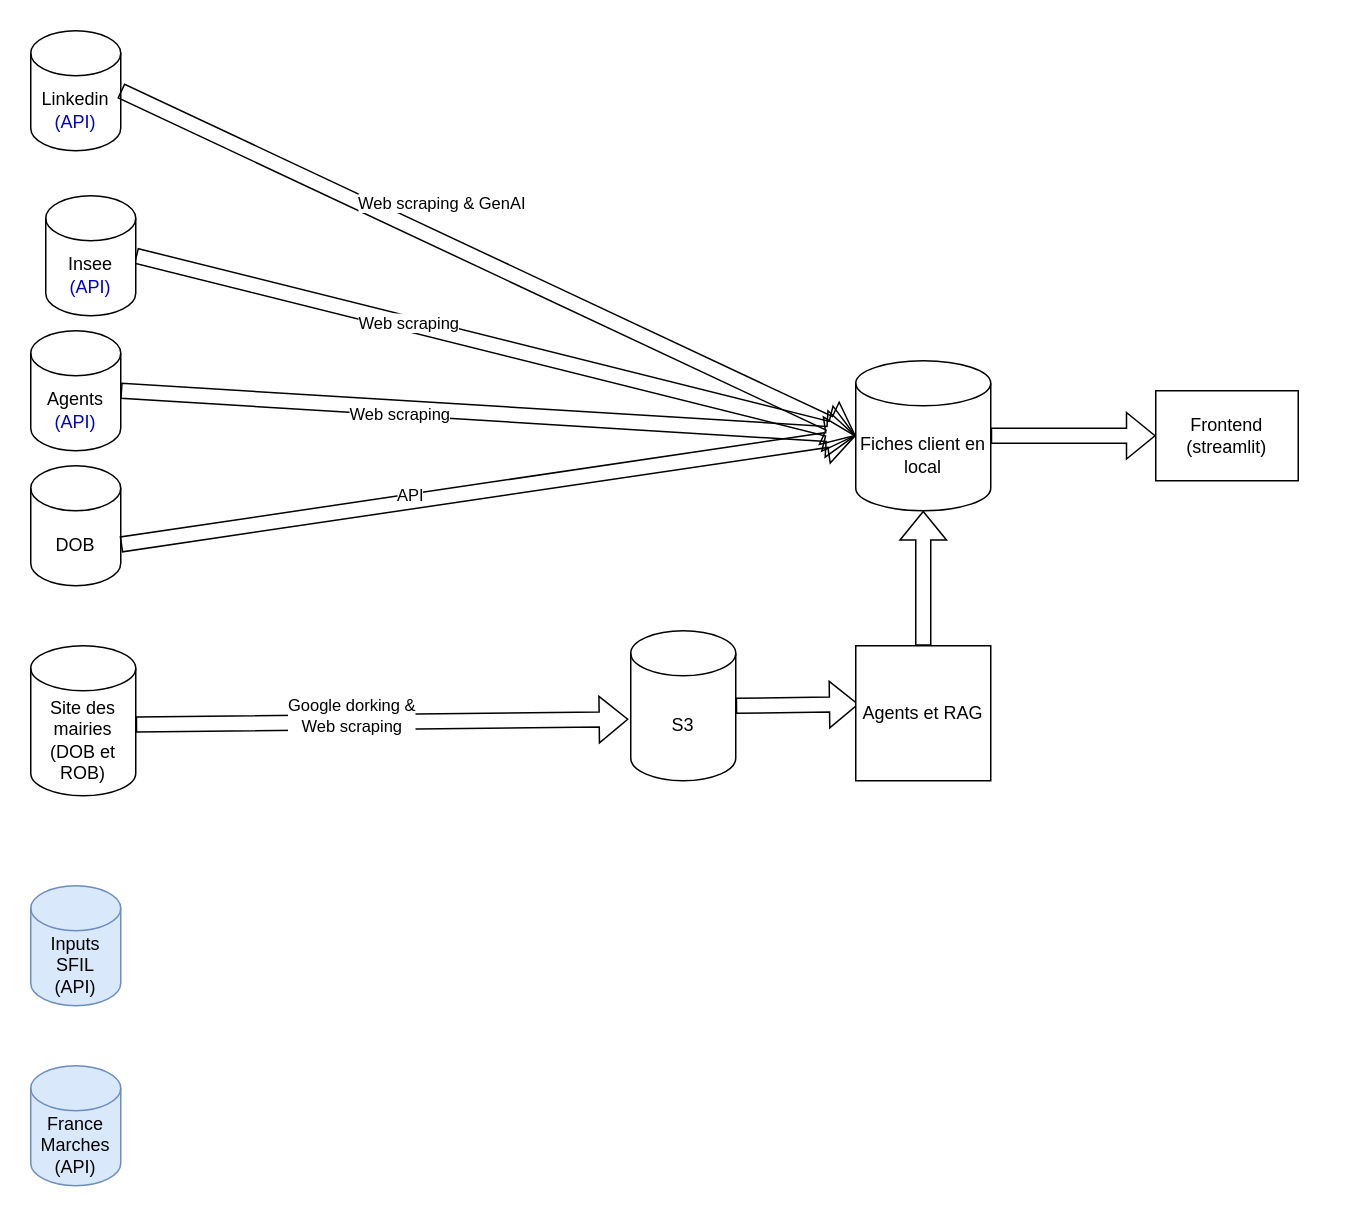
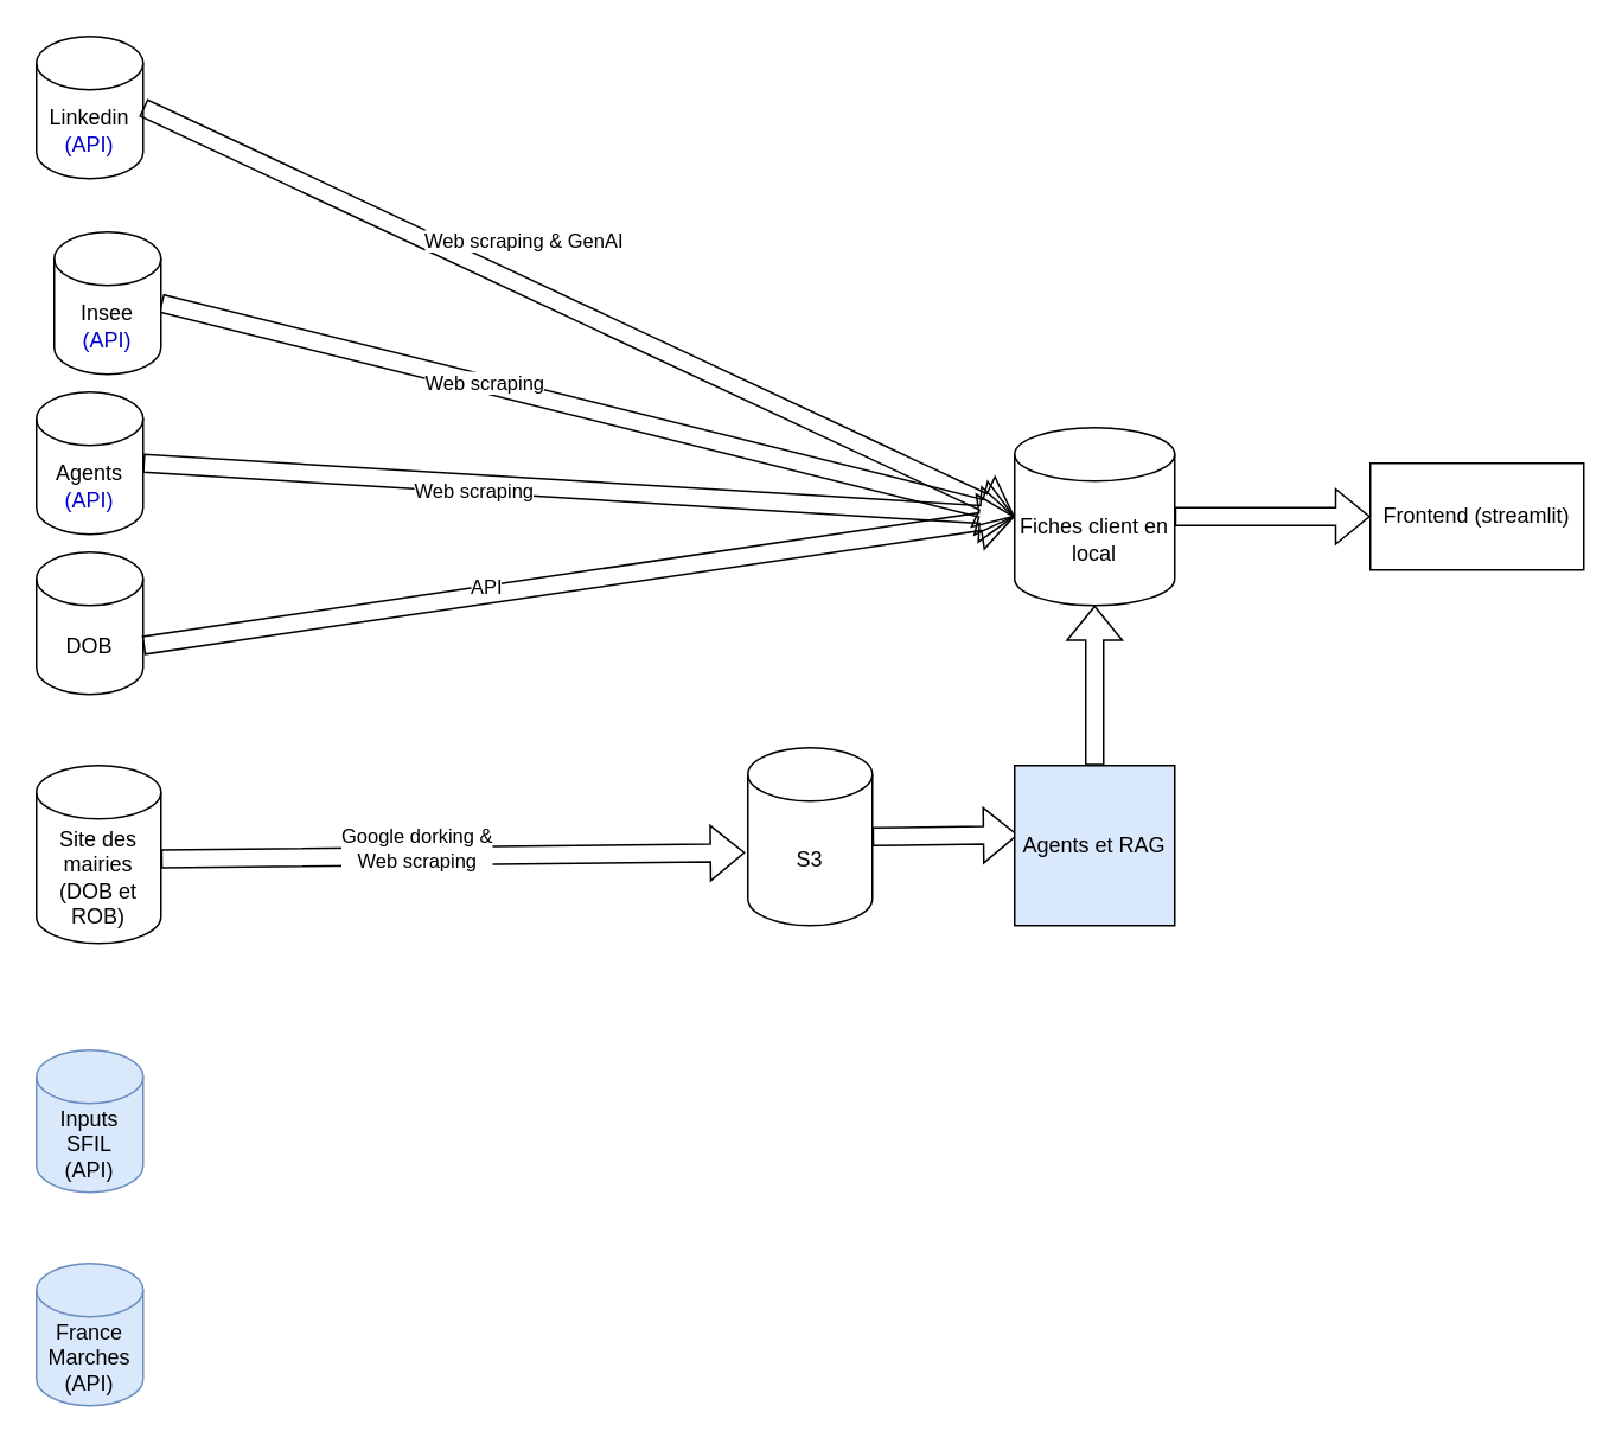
  <mxCell id="0" />
  <mxCell id="1" parent="0" />
  <mxCell id="2" value="" style="shape=flexArrow;endArrow=classic;html=1;rounded=0;exitX=1;exitY=0.5;exitDx=0;exitDy=0;exitPerimeter=0;entryX=0;entryY=0.5;entryDx=0;entryDy=0;entryPerimeter=0;" parent="1" source="9" target="12" edge="1"><mxGeometry width="50" height="50" relative="1" as="geometry"><mxPoint x="90" y="630" as="sourcePoint" /><mxPoint x="340" y="330" as="targetPoint" /></mxGeometry></mxCell>
  <mxCell id="3" value="Web scraping" style="edgeLabel;html=1;align=center;verticalAlign=middle;resizable=0;points=[];" parent="2" vertex="1" connectable="0"><mxGeometry x="-0.124" y="4" relative="1" as="geometry"><mxPoint x="-29" y="6" as="offset" /></mxGeometry></mxCell>
  <mxCell id="4" value="" style="shape=flexArrow;endArrow=classic;html=1;rounded=0;exitX=1;exitY=0.5;exitDx=0;exitDy=0;exitPerimeter=0;entryX=0;entryY=0.5;entryDx=0;entryDy=0;entryPerimeter=0;" parent="1" source="8" target="12" edge="1"><mxGeometry width="50" height="50" relative="1" as="geometry"><mxPoint x="90" y="720" as="sourcePoint" /><mxPoint x="340" y="588" as="targetPoint" /></mxGeometry></mxCell>
  <mxCell id="5" value="Web scraping" style="edgeLabel;html=1;align=center;verticalAlign=middle;resizable=0;points=[];" parent="4" vertex="1" connectable="0"><mxGeometry x="-0.124" y="4" relative="1" as="geometry"><mxPoint x="-30" y="-4" as="offset" /></mxGeometry></mxCell>
  <mxCell id="6" value="&lt;div&gt;Linkedin&lt;/div&gt;&lt;span style=&quot;color: rgb(0, 127, 255);&quot;&gt;&lt;span style=&quot;color: rgb(0, 0, 204);&quot;&gt;(API)&lt;/span&gt;&lt;/span&gt;" style="shape=cylinder3;whiteSpace=wrap;html=1;boundedLbl=1;backgroundOutline=1;size=15;" parent="1" vertex="1"><mxGeometry x="20" y="20" width="60" height="80" as="geometry" /></mxCell>
  <mxCell id="7" value="DOB" style="shape=cylinder3;whiteSpace=wrap;html=1;boundedLbl=1;backgroundOutline=1;size=15;" parent="1" vertex="1"><mxGeometry x="20" y="310" width="60" height="80" as="geometry" /></mxCell>
  <mxCell id="8" value="&lt;div&gt;Insee&lt;/div&gt;&lt;div&gt;&lt;span style=&quot;color: rgb(0, 127, 255);&quot;&gt;&lt;span style=&quot;color: rgb(0, 0, 204);&quot;&gt;(API)&lt;/span&gt;&lt;/span&gt;&lt;/div&gt;" style="shape=cylinder3;whiteSpace=wrap;html=1;boundedLbl=1;backgroundOutline=1;size=15;" parent="1" vertex="1"><mxGeometry x="30" y="130" width="60" height="80" as="geometry" /></mxCell>
  <mxCell id="9" value="&lt;div&gt;Agents&lt;/div&gt;&lt;div&gt;&lt;span style=&quot;color: rgb(0, 127, 255);&quot;&gt;&lt;span style=&quot;color: rgb(0, 0, 204);&quot;&gt;(API)&lt;/span&gt;&lt;/span&gt;&lt;/div&gt;" style="shape=cylinder3;whiteSpace=wrap;html=1;boundedLbl=1;backgroundOutline=1;size=15;" parent="1" vertex="1"><mxGeometry x="20" y="220" width="60" height="80" as="geometry" /></mxCell>
  <mxCell id="10" value="&lt;div&gt;Site des mairies (DOB et ROB)&lt;/div&gt;" style="shape=cylinder3;whiteSpace=wrap;html=1;boundedLbl=1;backgroundOutline=1;size=15;" parent="1" vertex="1"><mxGeometry x="20" y="430" width="70" height="100" as="geometry" /></mxCell>
  <mxCell id="11" value="S3" style="shape=cylinder3;whiteSpace=wrap;html=1;boundedLbl=1;backgroundOutline=1;size=15;" parent="1" vertex="1"><mxGeometry x="420" y="420" width="70" height="100" as="geometry" /></mxCell>
  <mxCell id="12" value="Fiches client en local" style="shape=cylinder3;whiteSpace=wrap;html=1;boundedLbl=1;backgroundOutline=1;size=15;" parent="1" vertex="1"><mxGeometry x="570" y="240" width="90" height="100" as="geometry" /></mxCell>
  <mxCell id="13" value="" style="shape=flexArrow;endArrow=classic;html=1;rounded=0;exitX=1;exitY=0;exitDx=0;exitDy=52.5;exitPerimeter=0;entryX=-0.022;entryY=0.59;entryDx=0;entryDy=0;entryPerimeter=0;" parent="1" source="10" target="11" edge="1"><mxGeometry width="50" height="50" relative="1" as="geometry"><mxPoint x="80" y="460" as="sourcePoint" /><mxPoint x="420" y="450" as="targetPoint" /></mxGeometry></mxCell>
  <mxCell id="14" value="Google dorking &amp;amp;&lt;div&gt;Web scraping&lt;/div&gt;" style="edgeLabel;html=1;align=center;verticalAlign=middle;resizable=0;points=[];" parent="13" vertex="1" connectable="0"><mxGeometry x="-0.124" y="4" relative="1" as="geometry"><mxPoint as="offset" /></mxGeometry></mxCell>
  <mxCell id="15" value="" style="shape=flexArrow;endArrow=classic;html=1;rounded=0;exitX=1;exitY=0.5;exitDx=0;exitDy=0;exitPerimeter=0;entryX=0;entryY=0.5;entryDx=0;entryDy=0;entryPerimeter=0;" parent="1" source="6" target="12" edge="1"><mxGeometry width="50" height="50" relative="1" as="geometry"><mxPoint x="140" y="150" as="sourcePoint" /><mxPoint x="390" y="140" as="targetPoint" /></mxGeometry></mxCell>
  <mxCell id="16" value="Web scraping &amp;amp; GenAI" style="edgeLabel;html=1;align=center;verticalAlign=middle;resizable=0;points=[];" parent="15" vertex="1" connectable="0"><mxGeometry x="-0.124" y="4" relative="1" as="geometry"><mxPoint x="-3" y="-23" as="offset" /></mxGeometry></mxCell>
  <mxCell id="17" value="" style="shape=flexArrow;endArrow=classic;html=1;rounded=0;exitX=1;exitY=0;exitDx=0;exitDy=52.5;exitPerimeter=0;" parent="1" source="7" edge="1"><mxGeometry width="50" height="50" relative="1" as="geometry"><mxPoint x="140" y="320" as="sourcePoint" /><mxPoint x="570" y="290" as="targetPoint" /></mxGeometry></mxCell>
  <mxCell id="18" value="API" style="edgeLabel;html=1;align=center;verticalAlign=middle;resizable=0;points=[];" parent="17" vertex="1" connectable="0"><mxGeometry x="-0.124" y="4" relative="1" as="geometry"><mxPoint x="-22" y="3" as="offset" /></mxGeometry></mxCell>
  <mxCell id="19" value="" style="shape=flexArrow;endArrow=classic;html=1;rounded=0;exitX=1;exitY=0.5;exitDx=0;exitDy=0;exitPerimeter=0;entryX=0.022;entryY=0.433;entryDx=0;entryDy=0;entryPerimeter=0;" parent="1" source="11" target="20" edge="1"><mxGeometry width="50" height="50" relative="1" as="geometry"><mxPoint x="430" y="439.5" as="sourcePoint" /><mxPoint x="650" y="430" as="targetPoint" /></mxGeometry></mxCell>
- <mxCell id="20" value="Agents et RAG" style="whiteSpace=wrap;html=1;aspect=fixed;" parent="1" vertex="1"><mxGeometry x="570" y="430" width="90" height="90" as="geometry" /></mxCell>
- <mxCell id="21" value="Frontend (streamlit)" style="rounded=0;whiteSpace=wrap;html=1;" parent="1" vertex="1"><mxGeometry x="770" y="260" width="95" height="60" as="geometry" /></mxCell>
+ <mxCell id="20" value="Agents et RAG" style="whiteSpace=wrap;html=1;aspect=fixed;fillColor=#dae8fc;" parent="1" vertex="1"><mxGeometry x="570" y="430" width="90" height="90" as="geometry" /></mxCell>
+ <mxCell id="21" value="Frontend (streamlit)" style="rounded=0;whiteSpace=wrap;html=1;" parent="1" vertex="1"><mxGeometry x="770" y="260" width="120" height="60" as="geometry" /></mxCell>
  <mxCell id="22" value="" style="shape=flexArrow;endArrow=classic;html=1;rounded=0;exitX=1;exitY=0.5;exitDx=0;exitDy=0;entryX=0;entryY=0.5;entryDx=0;entryDy=0;exitPerimeter=0;" parent="1" source="12" target="21" edge="1"><mxGeometry width="50" height="50" relative="1" as="geometry"><mxPoint x="625" y="400" as="sourcePoint" /><mxPoint x="625" y="350" as="targetPoint" /></mxGeometry></mxCell>
  <mxCell id="23" value="&lt;div&gt;Inputs SFIL&lt;/div&gt;&lt;div&gt;(API)&lt;/div&gt;" style="shape=cylinder3;whiteSpace=wrap;html=1;boundedLbl=1;backgroundOutline=1;size=15;fillColor=#dae8fc;strokeColor=#6c8ebf;" parent="1" vertex="1"><mxGeometry x="20" y="590" width="60" height="80" as="geometry" /></mxCell>
  <mxCell id="24" value="" style="shape=flexArrow;endArrow=classic;html=1;rounded=0;entryX=0.5;entryY=1;entryDx=0;entryDy=0;entryPerimeter=0;exitX=0.5;exitY=0;exitDx=0;exitDy=0;" parent="1" source="20" target="12" edge="1"><mxGeometry width="50" height="50" relative="1" as="geometry"><mxPoint x="610" y="410" as="sourcePoint" /><mxPoint x="660" y="360" as="targetPoint" /></mxGeometry></mxCell>
  <mxCell id="25" value="&lt;div&gt;France Marches&lt;/div&gt;&lt;div&gt;(API)&lt;/div&gt;" style="shape=cylinder3;whiteSpace=wrap;html=1;boundedLbl=1;backgroundOutline=1;size=15;fillColor=#dae8fc;strokeColor=#6c8ebf;" vertex="1" parent="1"><mxGeometry x="20" y="710" width="60" height="80" as="geometry" /></mxCell>
